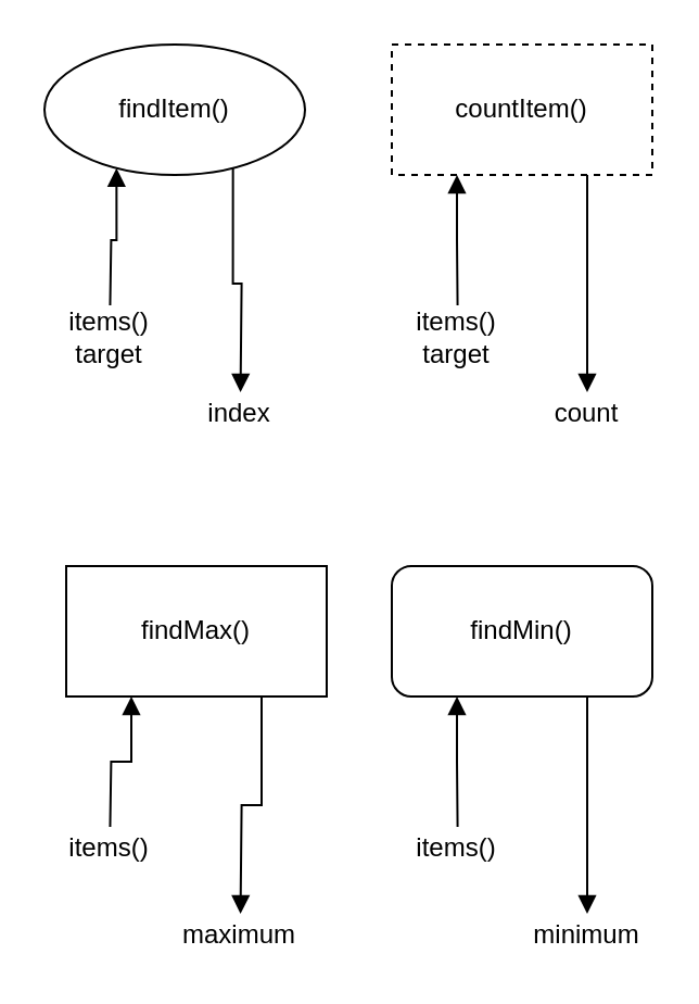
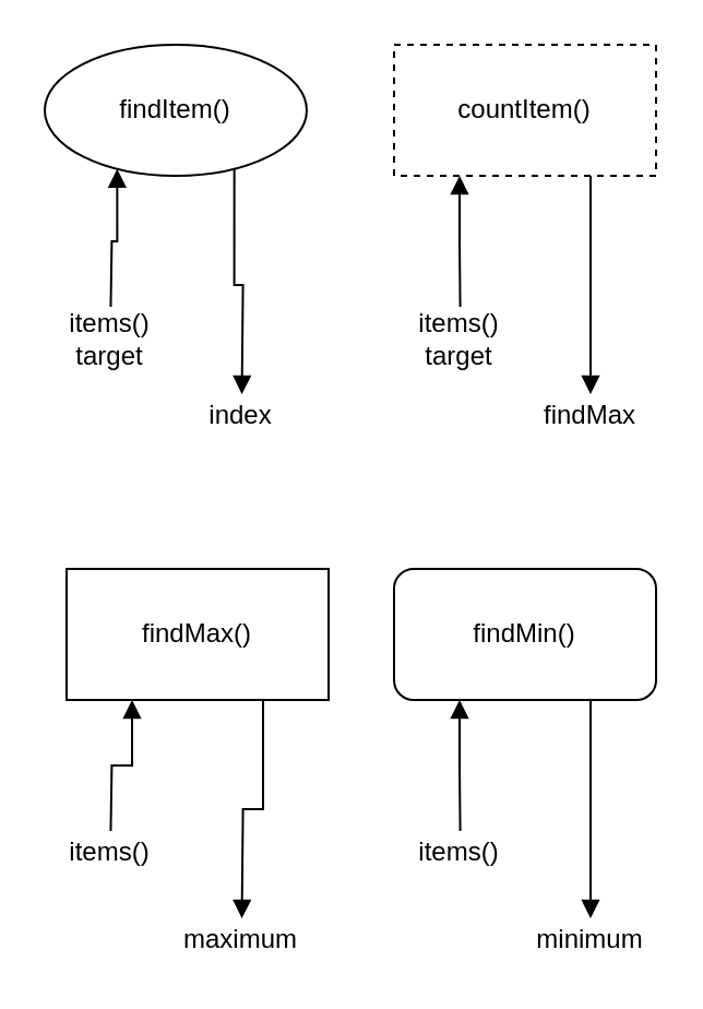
  <mxCell id="0" />
  <mxCell id="1" parent="0" />
  <mxCell id="2" style="edgeStyle=orthogonalEdgeStyle;rounded=0;orthogonalLoop=1;jettySize=auto;html=1;exitX=0.25;exitY=1;exitDx=0;exitDy=0;endArrow=none;endFill=0;startArrow=block;startFill=1;fontSize=12;" parent="1" source="4" edge="1"><mxGeometry relative="1" as="geometry"><mxPoint x="50.235" y="380" as="targetPoint" /></mxGeometry></mxCell>
  <mxCell id="3" style="edgeStyle=orthogonalEdgeStyle;shape=connector;rounded=0;orthogonalLoop=1;jettySize=auto;html=1;exitX=0.75;exitY=1;exitDx=0;exitDy=0;strokeColor=default;align=center;verticalAlign=middle;fontFamily=Helvetica;fontSize=12;fontColor=default;labelBackgroundColor=default;startArrow=none;startFill=0;endArrow=block;endFill=1;" parent="1" source="4" edge="1"><mxGeometry relative="1" as="geometry"><mxPoint x="110.286" y="420" as="targetPoint" /></mxGeometry></mxCell>
  <mxCell id="4" value="findMax()" style="rounded=0;whiteSpace=wrap;html=1;fontSize=12;" parent="1" vertex="1"><mxGeometry x="30" y="260" width="120" height="60" as="geometry" /></mxCell>
  <mxCell id="5" style="edgeStyle=orthogonalEdgeStyle;shape=connector;rounded=0;orthogonalLoop=1;jettySize=auto;html=1;exitX=0.25;exitY=1;exitDx=0;exitDy=0;strokeColor=default;align=center;verticalAlign=middle;fontFamily=Helvetica;fontSize=12;fontColor=default;labelBackgroundColor=default;startArrow=block;startFill=1;endArrow=none;endFill=0;" parent="1" source="7" edge="1"><mxGeometry relative="1" as="geometry"><mxPoint x="210.286" y="380" as="targetPoint" /></mxGeometry></mxCell>
  <mxCell id="6" style="edgeStyle=orthogonalEdgeStyle;rounded=0;orthogonalLoop=1;jettySize=auto;html=1;exitX=0.75;exitY=1;exitDx=0;exitDy=0;endArrow=block;endFill=1;fontSize=12;" parent="1" source="7" edge="1"><mxGeometry relative="1" as="geometry"><mxPoint x="270" y="420" as="targetPoint" /></mxGeometry></mxCell>
  <mxCell id="7" value="findMin()" style="whiteSpace=wrap;html=1;fontSize=12;rounded=1;" parent="1" vertex="1"><mxGeometry x="180" y="260" width="120" height="60" as="geometry" /></mxCell>
  <mxCell id="8" value="items()" style="text;html=1;align=center;verticalAlign=middle;whiteSpace=wrap;rounded=0;fontFamily=Helvetica;fontSize=12;fontColor=default;labelBackgroundColor=default;" parent="1" vertex="1"><mxGeometry x="20" y="380" width="60" height="20" as="geometry" /></mxCell>
  <mxCell id="9" value="maximum" style="text;html=1;align=center;verticalAlign=middle;whiteSpace=wrap;rounded=0;fontFamily=Helvetica;fontSize=12;fontColor=default;labelBackgroundColor=default;" parent="1" vertex="1"><mxGeometry x="80" y="420" width="60" height="20" as="geometry" /></mxCell>
  <mxCell id="10" value="items()" style="text;html=1;align=center;verticalAlign=middle;whiteSpace=wrap;rounded=0;fontFamily=Helvetica;fontSize=12;fontColor=default;labelBackgroundColor=default;" parent="1" vertex="1"><mxGeometry x="180" y="380" width="60" height="20" as="geometry" /></mxCell>
  <mxCell id="11" style="edgeStyle=orthogonalEdgeStyle;rounded=0;orthogonalLoop=1;jettySize=auto;html=1;exitX=0.25;exitY=1;exitDx=0;exitDy=0;endArrow=none;endFill=0;startArrow=block;startFill=1;fontSize=12;" parent="1" source="13" edge="1"><mxGeometry relative="1" as="geometry"><mxPoint x="50.235" y="140" as="targetPoint" /></mxGeometry></mxCell>
  <mxCell id="12" style="edgeStyle=orthogonalEdgeStyle;shape=connector;rounded=0;orthogonalLoop=1;jettySize=auto;html=1;exitX=0.75;exitY=1;exitDx=0;exitDy=0;strokeColor=default;align=center;verticalAlign=middle;fontFamily=Helvetica;fontSize=12;fontColor=default;labelBackgroundColor=default;startArrow=none;startFill=0;endArrow=block;endFill=1;" parent="1" source="13" edge="1"><mxGeometry relative="1" as="geometry"><mxPoint x="110.286" y="180" as="targetPoint" /></mxGeometry></mxCell>
  <mxCell id="13" value="findItem()" style="ellipse;whiteSpace=wrap;html=1;fontSize=12;" parent="1" vertex="1"><mxGeometry x="20" y="20" width="120" height="60" as="geometry" /></mxCell>
  <mxCell id="14" style="edgeStyle=orthogonalEdgeStyle;shape=connector;rounded=0;orthogonalLoop=1;jettySize=auto;html=1;exitX=0.25;exitY=1;exitDx=0;exitDy=0;strokeColor=default;align=center;verticalAlign=middle;fontFamily=Helvetica;fontSize=12;fontColor=default;labelBackgroundColor=default;startArrow=block;startFill=1;endArrow=none;endFill=0;" parent="1" source="16" edge="1"><mxGeometry relative="1" as="geometry"><mxPoint x="210.286" y="140" as="targetPoint" /></mxGeometry></mxCell>
  <mxCell id="15" style="edgeStyle=orthogonalEdgeStyle;shape=connector;rounded=0;orthogonalLoop=1;jettySize=auto;html=1;exitX=0.75;exitY=1;exitDx=0;exitDy=0;strokeColor=default;align=center;verticalAlign=middle;fontFamily=Helvetica;fontSize=12;fontColor=default;labelBackgroundColor=default;endArrow=block;endFill=1;" parent="1" source="16" edge="1"><mxGeometry relative="1" as="geometry"><mxPoint x="270" y="180" as="targetPoint" /></mxGeometry></mxCell>
  <mxCell id="16" value="countItem()" style="rounded=0;whiteSpace=wrap;html=1;fontSize=12;dashed=1;" parent="1" vertex="1"><mxGeometry x="180" y="20" width="120" height="60" as="geometry" /></mxCell>
  <mxCell id="17" value="items()&lt;div style=&quot;font-size: 12px;&quot;&gt;target&lt;/div&gt;" style="text;html=1;align=center;verticalAlign=middle;whiteSpace=wrap;rounded=0;fontFamily=Helvetica;fontSize=12;fontColor=default;labelBackgroundColor=default;" parent="1" vertex="1"><mxGeometry x="20" y="140" width="60" height="30" as="geometry" /></mxCell>
  <mxCell id="18" value="index" style="text;html=1;align=center;verticalAlign=middle;whiteSpace=wrap;rounded=0;fontFamily=Helvetica;fontSize=12;fontColor=default;labelBackgroundColor=default;" parent="1" vertex="1"><mxGeometry x="80" y="180" width="60" height="20" as="geometry" /></mxCell>
  <mxCell id="19" value="&lt;font style=&quot;font-size: 12px;&quot;&gt;items()&lt;/font&gt;&lt;div style=&quot;font-size: 12px;&quot;&gt;&lt;font style=&quot;font-size: 12px;&quot;&gt;target&lt;/font&gt;&lt;/div&gt;" style="text;html=1;align=center;verticalAlign=middle;whiteSpace=wrap;rounded=0;fontFamily=Helvetica;fontSize=12;fontColor=default;labelBackgroundColor=default;" parent="1" vertex="1"><mxGeometry x="180" y="140" width="60" height="30" as="geometry" /></mxCell>
  <mxCell id="20" value="&lt;font style=&quot;font-size: 12px;&quot;&gt;minimum&lt;/font&gt;" style="text;html=1;align=center;verticalAlign=middle;whiteSpace=wrap;rounded=0;fontFamily=Helvetica;fontSize=12;fontColor=default;labelBackgroundColor=default;" parent="1" vertex="1"><mxGeometry x="240" y="420" width="60" height="20" as="geometry" /></mxCell>
- <mxCell id="21" value="&lt;font style=&quot;font-size: 12px;&quot;&gt;count&lt;/font&gt;" style="text;html=1;align=center;verticalAlign=middle;whiteSpace=wrap;rounded=0;fontFamily=Helvetica;fontSize=12;fontColor=default;labelBackgroundColor=default;" parent="1" vertex="1"><mxGeometry x="240" y="180" width="60" height="20" as="geometry" /></mxCell>
+ <mxCell id="21" value="&lt;font style=&quot;font-size: 12px;&quot;&gt;findMax&lt;/font&gt;" style="text;html=1;align=center;verticalAlign=middle;whiteSpace=wrap;rounded=0;fontFamily=Helvetica;fontSize=12;fontColor=default;labelBackgroundColor=default;" parent="1" vertex="1"><mxGeometry x="240" y="180" width="60" height="20" as="geometry" /></mxCell>
